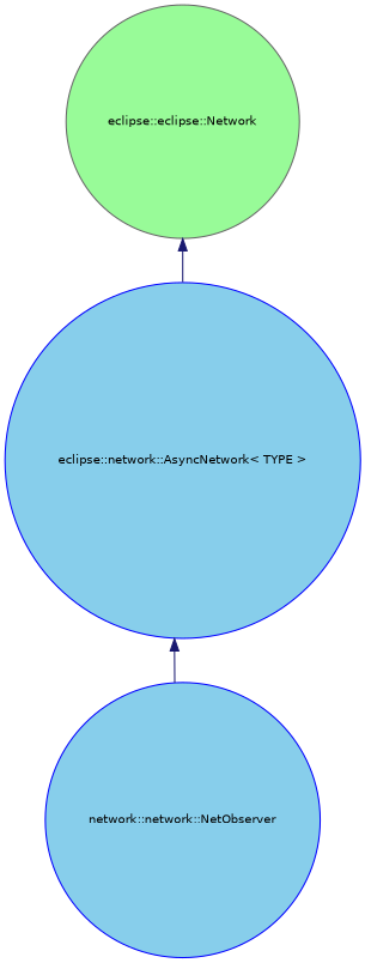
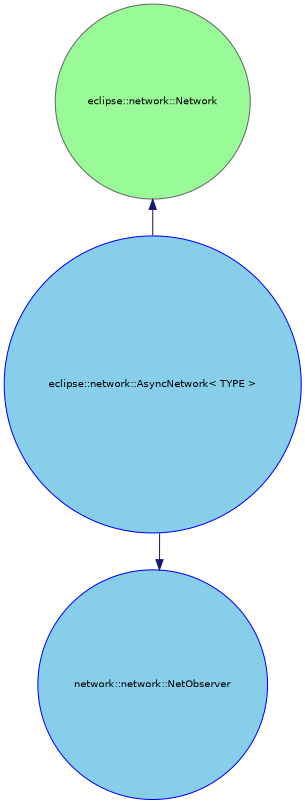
  digraph {
    node [color=blue fillcolor=skyblue fontname=Helvetica fontsize=10 shape=circle style=filled]
    edge [color=midnightblue dir=back fontname=Helvetica fontsize=10 labelfontname=Helvetica labelfontsize=10 style=solid]
    n1 [fontcolor=black height=0.2 label="eclipse::network::AsyncNetwork\< TYPE \>" width=0.4]
-   n2 [color=gray40 fillcolor=palegreen height=0.2 label="eclipse::eclipse::Network" width=0.4]
+   n2 [color=gray40 fillcolor=palegreen height=0.2 label="eclipse::network::Network" width=0.4]
    n3 [height=0.2 label="network::network::NetObserver" width=0.4]
    n2 -> n1
-   n1 -> n3
+   n3 -> n1
  }
